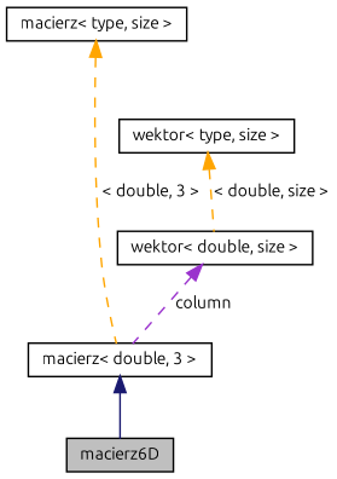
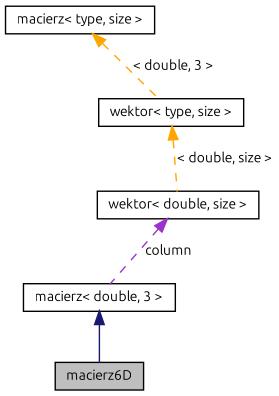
  digraph {
    fontname=Ubuntu
    node [color=black fillcolor=white fontname=Ubuntu fontsize=10 shape=record style=filled]
    edge [color=orange dir=back fontname=Ubuntu fontsize=10 labelfontname=Helvetica labelfontsize=10 style=dashed]
    n1 [fillcolor=grey75 fontcolor=black height=0.2 label=macierz6D width=0.4]
    n2 [height=0.2 label="macierz\< double, 3 \>" width=0.4]
    n3 [height=0.2 label="wektor\< double, size \>" width=0.4]
    n4 [height=0.2 label="wektor\< type, size \>" width=0.4]
    n5 [height=0.2 label="macierz\< type, size \>" width=0.4]
    n2 -> n1 [color=midnightblue style=solid]
    n3 -> n2 [color=darkorchid3 label=" column"]
    n4 -> n3 [label=" \< double, size \>"]
-   n5 -> n2 [label=" \< double, 3 \>"]
+   n5 -> n4 [label=" \< double, 3 \>"]
  }
